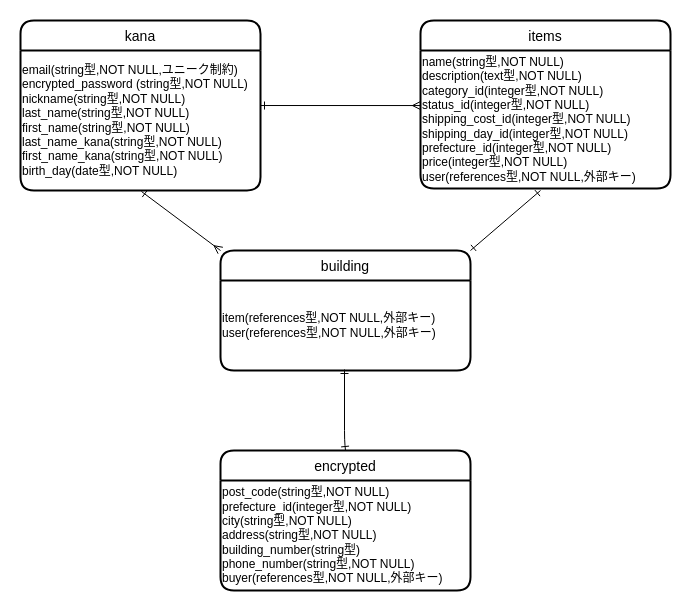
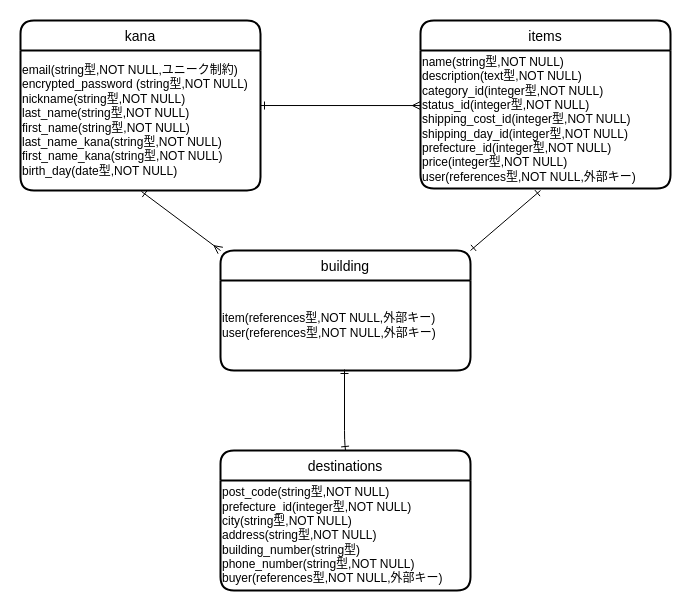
  <mxCell id="0" />
  <mxCell id="1" parent="0" />
  <mxCell id="2" style="edgeStyle=none;shape=connector;rounded=1;html=1;entryX=0;entryY=0;entryDx=0;entryDy=0;labelBackgroundColor=default;fontFamily=Helvetica;fontSize=11;fontColor=default;startArrow=ERone;startFill=0;endArrow=ERmany;endFill=0;strokeColor=default;exitX=0.504;exitY=1.007;exitDx=0;exitDy=0;exitPerimeter=0;" edge="1" parent="1" source="5" target="9"><mxGeometry relative="1" as="geometry" /></mxCell>
  <mxCell id="3" style="edgeStyle=none;shape=connector;rounded=1;html=1;labelBackgroundColor=default;fontFamily=Helvetica;fontSize=11;fontColor=default;startArrow=ERone;startFill=0;endArrow=ERmany;endFill=0;strokeColor=default;entryX=0;entryY=0.399;entryDx=0;entryDy=0;entryPerimeter=0;" edge="1" parent="1" source="4" target="7"><mxGeometry relative="1" as="geometry"><mxPoint x="410" y="105" as="targetPoint" /></mxGeometry></mxCell>
  <mxCell id="4" value="kana" style="swimlane;childLayout=stackLayout;horizontal=1;startSize=30;horizontalStack=0;rounded=1;fontSize=14;fontStyle=0;strokeWidth=2;resizeParent=0;resizeLast=1;shadow=0;dashed=0;align=center;" vertex="1" parent="1"><mxGeometry x="20" y="20" width="240" height="170" as="geometry" /></mxCell>
  <mxCell id="5" value="email(string型,NOT NULL,ユニーク制約)&lt;br&gt;encrypted_password&amp;nbsp;(string型,NOT NULL)&lt;br&gt;nickname(string型,NOT NULL)&lt;br&gt;last_name(string型,NOT NULL)&lt;br&gt;first_name(string型,NOT NULL)&lt;br&gt;last_name_kana(string型,NOT NULL)&lt;br&gt;first_name_kana(string型,NOT NULL)&lt;br&gt;birth_day(date型,NOT NULL)" style="text;html=1;align=left;verticalAlign=middle;resizable=0;points=[];autosize=1;strokeColor=none;fillColor=none;" vertex="1" parent="4"><mxGeometry y="30" width="240" height="140" as="geometry" /></mxCell>
  <mxCell id="6" value="items" style="swimlane;childLayout=stackLayout;horizontal=1;startSize=30;horizontalStack=0;rounded=1;fontSize=14;fontStyle=0;strokeWidth=2;resizeParent=0;resizeLast=1;shadow=0;dashed=0;align=center;" vertex="1" parent="1"><mxGeometry x="420" y="20" width="250" height="168" as="geometry" /></mxCell>
  <mxCell id="7" value="name(string型,NOT NULL)&lt;br&gt;description(text型,NOT NULL)&lt;br&gt;category_id(integer型,NOT NULL)&lt;br&gt;status_id(integer型,NOT NULL)&lt;br&gt;shipping_cost_id(integer型,NOT NULL)&lt;br&gt;shipping_day_id(integer型,NOT NULL)&lt;br&gt;prefecture_id(integer型,NOT NULL)&lt;br&gt;price(integer型,NOT NULL)&lt;br&gt;user(references型,NOT NULL,外部キー)" style="text;html=1;align=left;verticalAlign=middle;resizable=0;points=[];autosize=1;strokeColor=none;fillColor=none;" vertex="1" parent="6"><mxGeometry y="30" width="250" height="138" as="geometry" /></mxCell>
  <mxCell id="8" style="edgeStyle=none;shape=connector;rounded=1;html=1;exitX=1;exitY=0;exitDx=0;exitDy=0;labelBackgroundColor=default;fontFamily=Helvetica;fontSize=11;fontColor=default;startArrow=ERone;startFill=0;endArrow=ERone;endFill=0;strokeColor=default;" edge="1" parent="1" source="9"><mxGeometry relative="1" as="geometry"><mxPoint x="540" y="190" as="targetPoint" /></mxGeometry></mxCell>
  <mxCell id="9" value="building" style="swimlane;childLayout=stackLayout;horizontal=1;startSize=30;horizontalStack=0;rounded=1;fontSize=14;fontStyle=0;strokeWidth=2;resizeParent=0;resizeLast=1;shadow=0;dashed=0;align=center;" vertex="1" parent="1"><mxGeometry x="220" y="250" width="250" height="120" as="geometry" /></mxCell>
  <mxCell id="10" value="item(references型,NOT NULL,外部キー)&lt;br&gt;user(references型,NOT NULL,外部キー)" style="text;html=1;align=left;verticalAlign=middle;resizable=0;points=[];autosize=1;strokeColor=none;fillColor=none;" vertex="1" parent="9"><mxGeometry y="30" width="250" height="90" as="geometry" /></mxCell>
  <mxCell id="11" style="shape=connector;rounded=1;html=1;exitX=0.5;exitY=0;exitDx=0;exitDy=0;entryX=0.496;entryY=0.989;entryDx=0;entryDy=0;entryPerimeter=0;labelBackgroundColor=default;fontFamily=Helvetica;fontSize=11;fontColor=default;endArrow=ERone;endFill=0;strokeColor=default;startArrow=ERone;startFill=0;" edge="1" parent="1" source="12" target="10"><mxGeometry relative="1" as="geometry"><Array as="points"><mxPoint x="344" y="440" /></Array></mxGeometry></mxCell>
- <mxCell id="12" value="encrypted" style="swimlane;childLayout=stackLayout;horizontal=1;startSize=30;horizontalStack=0;rounded=1;fontSize=14;fontStyle=0;strokeWidth=2;resizeParent=0;resizeLast=1;shadow=0;dashed=0;align=center;" vertex="1" parent="1"><mxGeometry x="220" y="450" width="250" height="140" as="geometry" /></mxCell>
+ <mxCell id="12" value="destinations" style="swimlane;childLayout=stackLayout;horizontal=1;startSize=30;horizontalStack=0;rounded=1;fontSize=14;fontStyle=0;strokeWidth=2;resizeParent=0;resizeLast=1;shadow=0;dashed=0;align=center;" vertex="1" parent="1"><mxGeometry x="220" y="450" width="250" height="140" as="geometry" /></mxCell>
  <mxCell id="13" value="post_code(string型,NOT NULL)&lt;br&gt;prefecture_id(integer型,NOT NULL)&lt;br&gt;city(string型,NOT NULL)&lt;br&gt;address(string型,NOT NULL)&lt;br&gt;building_number(string型)&lt;br&gt;phone_number(string型,NOT NULL)&lt;br&gt;buyer(references型,NOT NULL,外部キー)" style="text;html=1;align=left;verticalAlign=middle;resizable=0;points=[];autosize=1;strokeColor=none;fillColor=none;" vertex="1" parent="12"><mxGeometry y="30" width="250" height="110" as="geometry" /></mxCell>
